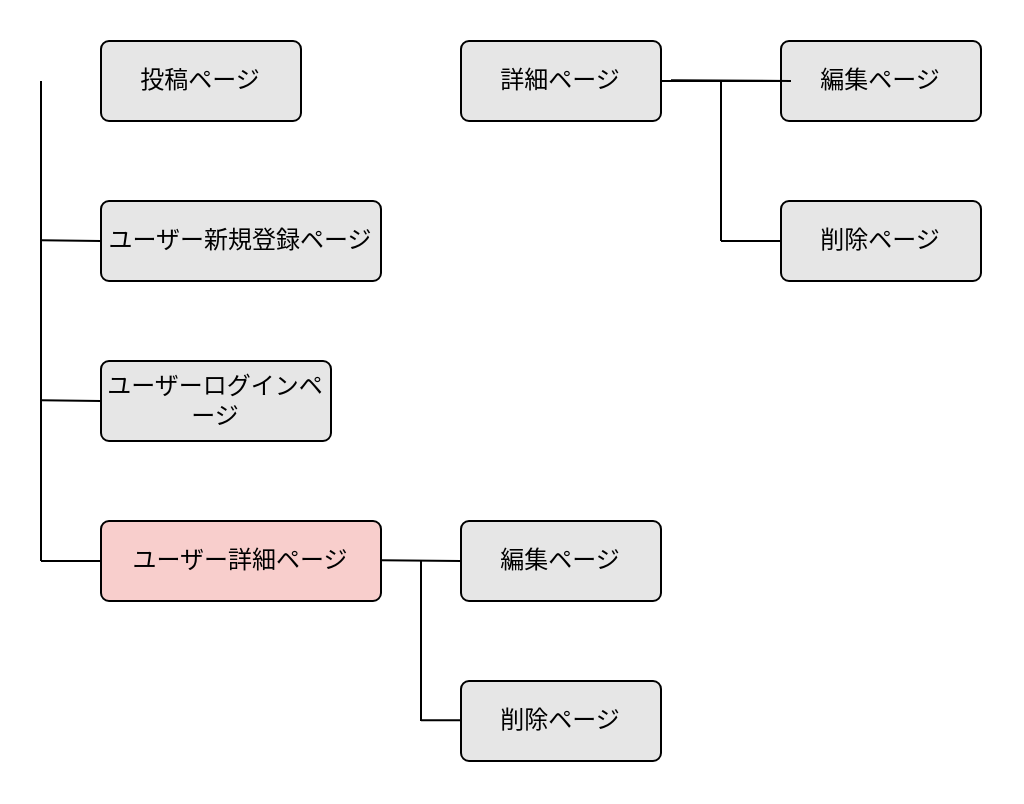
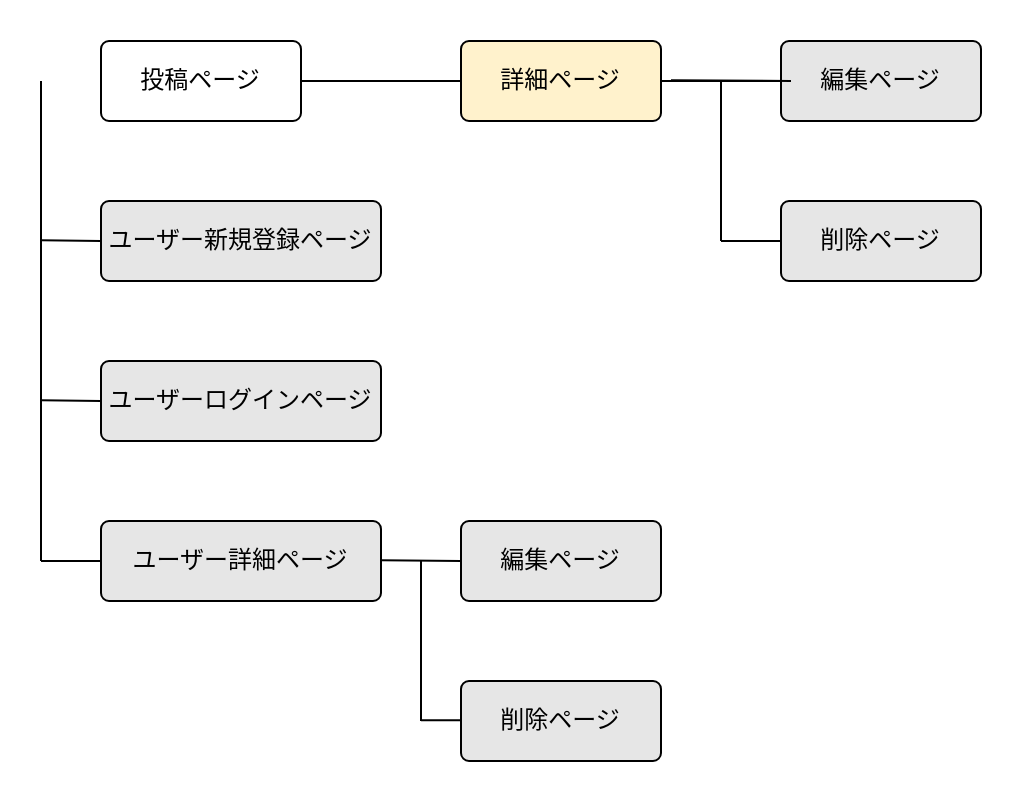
  <mxCell id="0" />
  <mxCell id="1" parent="0" />
- <mxCell id="2" value="ユーザーログインページ" style="rounded=1;arcSize=10;whiteSpace=wrap;html=1;align=center;strokeColor=#000000;fontColor=#000000;fillColor=#E6E6E6;" vertex="1" parent="1"><mxGeometry x="50" y="180" width="115" height="40" as="geometry" /></mxCell>
+ <mxCell id="2" value="ユーザーログインページ" style="rounded=1;arcSize=10;whiteSpace=wrap;html=1;align=center;strokeColor=#000000;fontColor=#000000;fillColor=#E6E6E6;" vertex="1" parent="1"><mxGeometry x="50" y="180" width="140" height="40" as="geometry" /></mxCell>
  <mxCell id="3" value="ユーザー新規登録ページ" style="rounded=1;arcSize=10;whiteSpace=wrap;html=1;align=center;strokeColor=#000000;fontColor=#000000;fillColor=#E6E6E6;" vertex="1" parent="1"><mxGeometry x="50" y="100" width="140" height="40" as="geometry" /></mxCell>
- <mxCell id="4" value="ユーザー詳細ページ" style="rounded=1;arcSize=10;whiteSpace=wrap;html=1;align=center;strokeColor=#000000;fontColor=#000000;fillColor=#f8cecc;" vertex="1" parent="1"><mxGeometry x="50" y="260" width="140" height="40" as="geometry" /></mxCell>
- <mxCell id="6" value="投稿ページ" style="rounded=1;arcSize=10;whiteSpace=wrap;html=1;align=center;strokeColor=#000000;fontColor=#000000;fillColor=#E6E6E6;" vertex="1" parent="1"><mxGeometry x="50" y="20" width="100" height="40" as="geometry" /></mxCell>
+ <mxCell id="4" value="ユーザー詳細ページ" style="rounded=1;arcSize=10;whiteSpace=wrap;html=1;align=center;strokeColor=#000000;fontColor=#000000;fillColor=#E6E6E6;" vertex="1" parent="1"><mxGeometry x="50" y="260" width="140" height="40" as="geometry" /></mxCell>
+ <mxCell id="5" style="edgeStyle=none;html=1;exitX=1;exitY=0.5;exitDx=0;exitDy=0;entryX=0;entryY=0.5;entryDx=0;entryDy=0;fontColor=#000000;endArrow=none;endFill=0;strokeColor=#000000;" edge="1" parent="1" source="6" target="8"><mxGeometry relative="1" as="geometry" /></mxCell>
+ <mxCell id="6" value="投稿ページ" style="rounded=1;arcSize=10;whiteSpace=wrap;html=1;align=center;strokeColor=#000000;fontColor=#000000;fillColor=#ffffff;" vertex="1" parent="1"><mxGeometry x="50" y="20" width="100" height="40" as="geometry" /></mxCell>
  <mxCell id="7" value="" style="edgeStyle=none;html=1;fontColor=#000000;endArrow=none;endFill=0;" edge="1" parent="1" source="8" target="11"><mxGeometry relative="1" as="geometry" /></mxCell>
- <mxCell id="8" value="詳細ページ" style="rounded=1;arcSize=10;whiteSpace=wrap;html=1;align=center;strokeColor=#000000;fontColor=#000000;fillColor=#E6E6E6;" vertex="1" parent="1"><mxGeometry x="230" y="20" width="100" height="40" as="geometry" /></mxCell>
+ <mxCell id="8" value="詳細ページ" style="rounded=1;arcSize=10;whiteSpace=wrap;html=1;align=center;strokeColor=#000000;fontColor=#000000;fillColor=#fff2cc;" vertex="1" parent="1"><mxGeometry x="230" y="20" width="100" height="40" as="geometry" /></mxCell>
  <mxCell id="9" value="編集ページ" style="rounded=1;arcSize=10;whiteSpace=wrap;html=1;align=center;strokeColor=#000000;fontColor=#000000;fillColor=#E6E6E6;" vertex="1" parent="1"><mxGeometry x="230" y="260" width="100" height="40" as="geometry" /></mxCell>
  <mxCell id="10" value="削除ページ" style="rounded=1;arcSize=10;whiteSpace=wrap;html=1;align=center;strokeColor=#000000;fontColor=#000000;fillColor=#E6E6E6;" vertex="1" parent="1"><mxGeometry x="230" y="340" width="100" height="40" as="geometry" /></mxCell>
  <mxCell id="11" value="編集ページ" style="rounded=1;arcSize=10;whiteSpace=wrap;html=1;align=center;strokeColor=#000000;fontColor=#000000;fillColor=#E6E6E6;" vertex="1" parent="1"><mxGeometry x="390" y="20" width="100" height="40" as="geometry" /></mxCell>
  <mxCell id="12" value="削除ページ" style="rounded=1;arcSize=10;whiteSpace=wrap;html=1;align=center;strokeColor=#000000;fontColor=#000000;fillColor=#E6E6E6;" vertex="1" parent="1"><mxGeometry x="390" y="100" width="100" height="40" as="geometry" /></mxCell>
  <mxCell id="13" value="" style="endArrow=none;html=1;rounded=0;fontColor=#000000;strokeColor=#000000;" edge="1" parent="1"><mxGeometry relative="1" as="geometry"><mxPoint x="20" y="40" as="sourcePoint" /><mxPoint x="20" y="280" as="targetPoint" /></mxGeometry></mxCell>
  <mxCell id="14" value="" style="endArrow=none;html=1;rounded=0;fontColor=#000000;entryX=0;entryY=0.5;entryDx=0;entryDy=0;strokeColor=#000000;" edge="1" parent="1" target="4"><mxGeometry relative="1" as="geometry"><mxPoint x="20" y="280" as="sourcePoint" /><mxPoint x="70" y="270" as="targetPoint" /></mxGeometry></mxCell>
  <mxCell id="15" value="" style="endArrow=none;html=1;rounded=0;fontColor=#000000;entryX=0;entryY=0.5;entryDx=0;entryDy=0;strokeColor=#000000;" edge="1" parent="1" target="2"><mxGeometry relative="1" as="geometry"><mxPoint x="20" y="199.6" as="sourcePoint" /><mxPoint x="40" y="199.6" as="targetPoint" /><Array as="points" /></mxGeometry></mxCell>
  <mxCell id="16" value="" style="endArrow=none;html=1;rounded=0;fontColor=#000000;strokeColor=#000000;" edge="1" parent="1"><mxGeometry relative="1" as="geometry"><mxPoint x="20" y="119.6" as="sourcePoint" /><mxPoint x="50" y="120" as="targetPoint" /></mxGeometry></mxCell>
  <mxCell id="17" value="" style="endArrow=none;html=1;rounded=0;fontColor=#000000;strokeColor=#000000;" edge="1" parent="1"><mxGeometry relative="1" as="geometry"><mxPoint x="190" y="279.6" as="sourcePoint" /><mxPoint x="230" y="280" as="targetPoint" /></mxGeometry></mxCell>
  <mxCell id="18" value="" style="endArrow=none;html=1;rounded=0;fontColor=#000000;strokeColor=#000000;" edge="1" parent="1"><mxGeometry relative="1" as="geometry"><mxPoint x="335" y="39.6" as="sourcePoint" /><mxPoint x="395" y="40" as="targetPoint" /></mxGeometry></mxCell>
  <mxCell id="19" value="" style="endArrow=none;html=1;rounded=0;fontColor=#000000;strokeColor=#000000;" edge="1" parent="1"><mxGeometry relative="1" as="geometry"><mxPoint x="360" y="120" as="sourcePoint" /><mxPoint x="390" y="120" as="targetPoint" /></mxGeometry></mxCell>
  <mxCell id="20" value="" style="endArrow=none;html=1;rounded=0;fontColor=#000000;strokeColor=#000000;" edge="1" parent="1"><mxGeometry relative="1" as="geometry"><mxPoint x="360" y="40" as="sourcePoint" /><mxPoint x="360" y="120" as="targetPoint" /></mxGeometry></mxCell>
  <mxCell id="21" value="" style="endArrow=none;html=1;rounded=0;fontColor=#000000;strokeColor=#000000;" edge="1" parent="1"><mxGeometry relative="1" as="geometry"><mxPoint x="210" y="280" as="sourcePoint" /><mxPoint x="210" y="360" as="targetPoint" /></mxGeometry></mxCell>
  <mxCell id="22" value="" style="endArrow=none;html=1;rounded=0;fontColor=#000000;strokeColor=#000000;" edge="1" parent="1"><mxGeometry relative="1" as="geometry"><mxPoint x="210" y="359.6" as="sourcePoint" /><mxPoint x="230" y="359.6" as="targetPoint" /></mxGeometry></mxCell>
